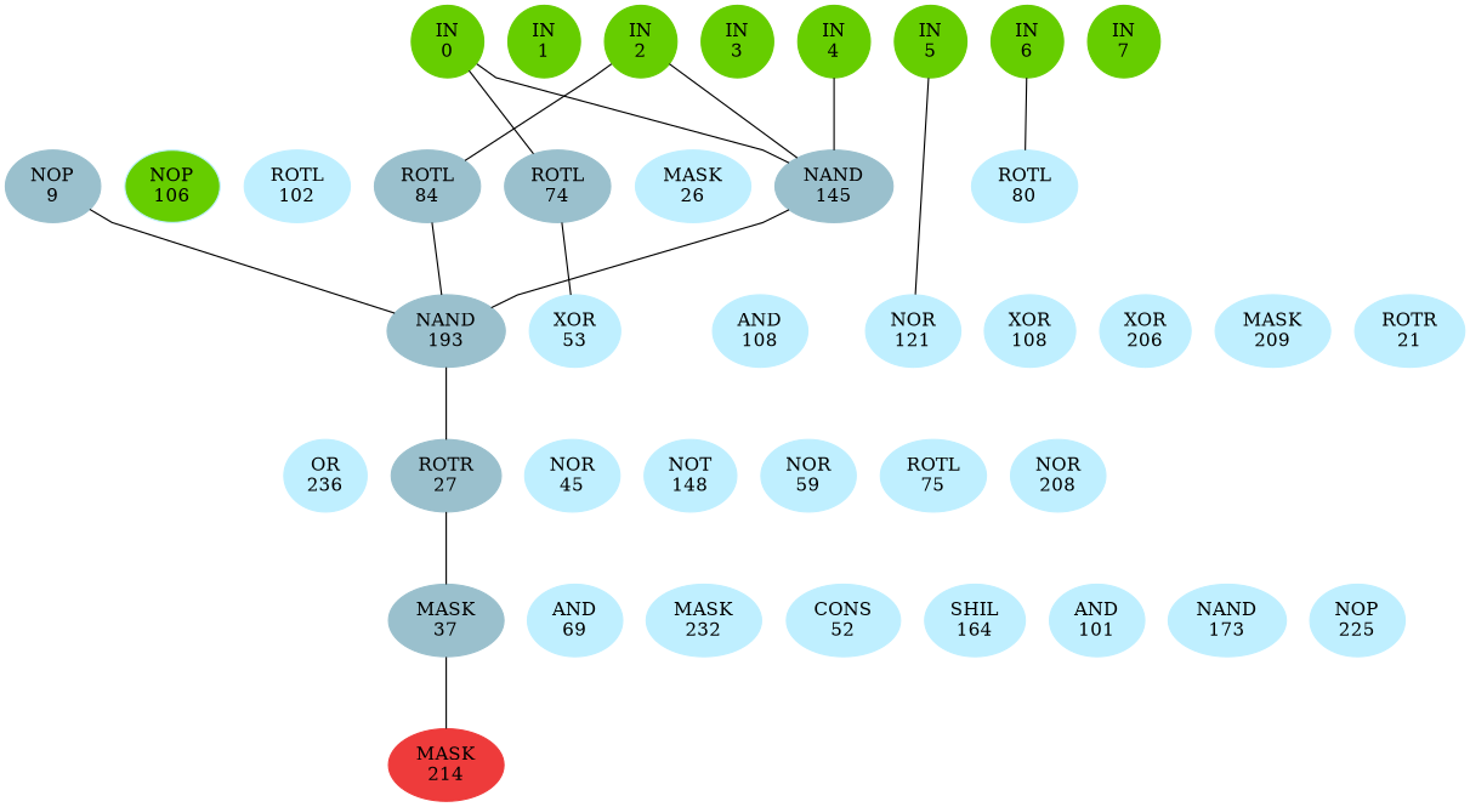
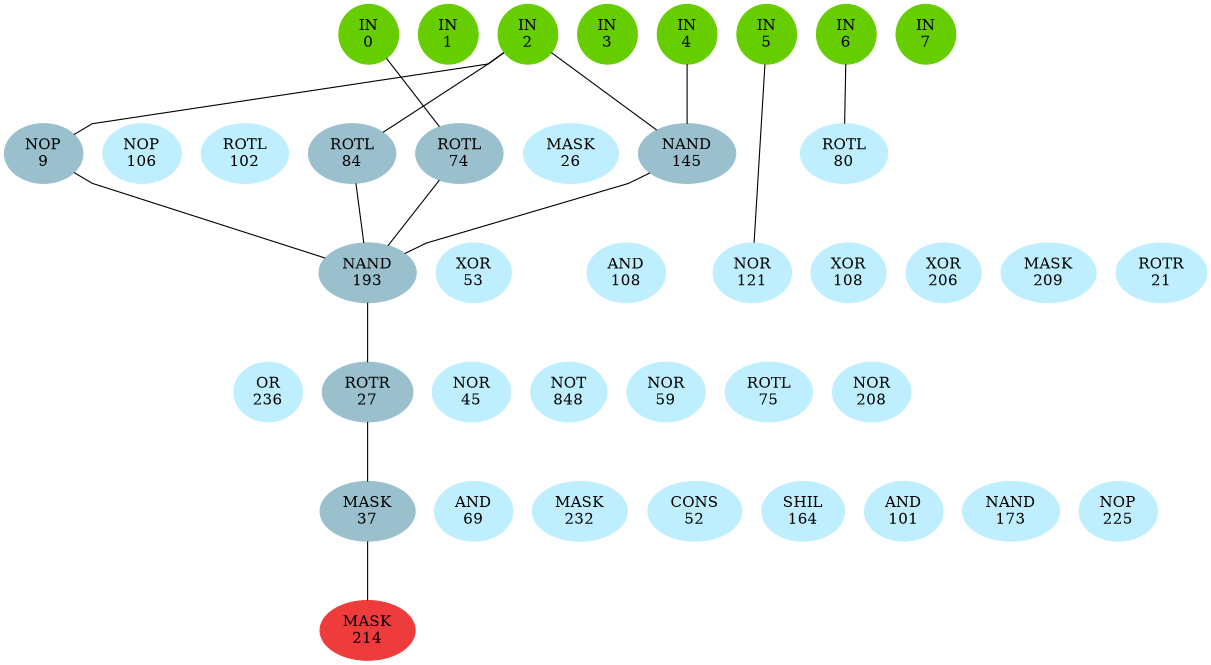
  graph {
    ordering=out
    rankdir=BT
    ranksep=0.75
    splines=polyline
    node [color=lightblue1 style=filled]
    edge [style=invis]
    n1 [color=chartreuse3 label="IN\n0"]
    n2 [color=chartreuse3 label="IN\n1"]
    n3 [color=chartreuse3 label="IN\n2"]
    n4 [color=chartreuse3 label="IN\n3"]
    n5 [color=chartreuse3 label="IN\n4"]
    n6 [color=chartreuse3 label="IN\n5"]
    n7 [color=chartreuse3 label="IN\n6"]
    n8 [color=chartreuse3 label="IN\n7"]
    n9 [color=lightblue3 label="NOP\n9"]
-   n10 [label="NOP\n106" fillcolor=chartreuse3]
+   n10 [label="NOP\n106"]
    n11 [label="ROTL\n102"]
    n12 [color=lightblue3 label="ROTL\n84"]
    n13 [color=lightblue3 label="ROTL\n74"]
    n14 [label="MASK\n26"]
    n15 [color=lightblue3 label="NAND\n145"]
    n16 [label="ROTL\n80"]
    n17 [color=lightblue3 label="NAND\n193"]
    n18 [label="XOR\n53"]
    n19 [label="AND\n108"]
    n20 [label="NOR\n121"]
    n21 [label="XOR\n108"]
    n22 [label="XOR\n206"]
    n23 [label="MASK\n209"]
    n24 [label="ROTR\n21"]
    n25 [label="OR\n236"]
    n26 [color=lightblue3 label="ROTR\n27"]
    n27 [label="NOR\n45"]
-   n28 [label="NOT\n148"]
+   n28 [label="NOT\n848"]
    n29 [label="NOR\n59"]
    n30 [label="ROTL\n75"]
    n31 [label="NOR\n208"]
    n32 [color=lightblue3 label="MASK\n37"]
    n33 [label="AND\n69"]
    n34 [label="MASK\n232"]
    n35 [label="CONS\n52"]
    n36 [label="SHIL\n164"]
    n37 [label="AND\n101"]
    n38 [label="NAND\n173"]
    n39 [label="NOP\n225"]
    n40 [color=brown2 label="MASK\n214"]
    subgraph sub_1 {
      rank=same
      n1
      n2
      n3
      n4
      n5
      n6
      n7
      n8
    }
    subgraph sub_2 {
      rank=same
      n9
      n10
      n11
      n12
      n13
      n14
      n15
      n16
    }
    subgraph sub_3 {
      rank=same
      n17
      n18
      n19
      n20
      n21
      n22
      n23
      n24
    }
    subgraph sub_4 {
      rank=same
      n25
      n26
      n27
      n28
      n29
      n30
      n31
    }
    subgraph sub_5 {
      rank=same
      n32
      n33
      n34
      n35
      n36
      n37
      n38
      n39
    }
    subgraph sub_6 {
      rank=same
      n40
    }
    n1 -- n2
    n2 -- n3
    n3 -- n4
    n4 -- n5
    n5 -- n6
    n6 -- n7
    n7 -- n8
+   n9 -- n3 [style=solid]
    n9 -- n10
    n10 -- n11
    n11 -- n12
    n12 -- n3 [style=solid]
    n12 -- n13
    n13 -- n1 [style=solid]
    n13 -- n14
    n14 -- n15
-   n15 -- n1 [style=solid]
    n15 -- n3 [style=solid]
    n15 -- n5 [style=solid]
    n15 -- n16
    n16 -- n7 [style=solid]
    n17 -- n9 [style=solid]
    n17 -- n12 [style=solid]
-   n18 -- n13 [style=solid]
+   n17 -- n13 [style=solid]
    n17 -- n15 [style=solid]
    n17 -- n18
    n18 -- n19
    n19 -- n20
    n20 -- n6 [style=solid]
    n20 -- n21
    n21 -- n22
    n22 -- n23
    n23 -- n24
    n25 -- n26
    n26 -- n17 [style=solid]
    n26 -- n27
    n27 -- n28
    n28 -- n29
    n29 -- n30
    n30 -- n31
    n32 -- n26 [style=solid]
    n32 -- n33
    n33 -- n34
    n34 -- n35
    n35 -- n36
    n36 -- n37
    n37 -- n38
    n38 -- n39
    n40 -- n32 [style=solid]
    n40 -- n40
  }
